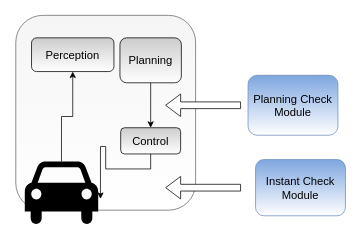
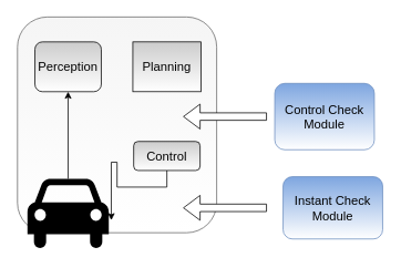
  <mxCell id="0" />
  <mxCell id="1" parent="0" />
  <mxCell id="2" value="" style="rounded=1;whiteSpace=wrap;html=1;fontSize=19;fillColor=#f5f5f5;fontColor=#333333;strokeColor=#666666;gradientColor=#ffffff;" vertex="1" parent="1"><mxGeometry x="20" y="20" width="240" height="260" as="geometry" /></mxCell>
  <mxCell id="3" style="edgeStyle=orthogonalEdgeStyle;rounded=0;orthogonalLoop=1;jettySize=auto;html=1;exitX=0.5;exitY=0;exitDx=0;exitDy=0;exitPerimeter=0;fontSize=19;" edge="1" parent="1" source="4" target="5"><mxGeometry relative="1" as="geometry" /></mxCell>
  <mxCell id="4" value="" style="shape=mxgraph.signs.transportation.car_4;html=1;pointerEvents=1;fillColor=#000000;strokeColor=none;verticalLabelPosition=bottom;verticalAlign=top;align=center;sketch=0;fontSize=19;" vertex="1" parent="1"><mxGeometry x="32" y="215" width="98" height="86" as="geometry" /></mxCell>
- <mxCell id="5" value="&lt;font style=&quot;font-size: 15px&quot;&gt;Perception&lt;/font&gt;" style="rounded=1;whiteSpace=wrap;html=1;fontSize=19;fillColor=#CCCCCC;gradientColor=#ffffff;" vertex="1" parent="1"><mxGeometry x="41" y="50" width="110" height="45" as="geometry" /></mxCell>
- <mxCell id="6" style="edgeStyle=orthogonalEdgeStyle;rounded=0;orthogonalLoop=1;jettySize=auto;html=1;exitX=0.5;exitY=1;exitDx=0;exitDy=0;fontSize=19;" edge="1" parent="1" source="7" target="9"><mxGeometry relative="1" as="geometry" /></mxCell>
- <mxCell id="7" value="&lt;font style=&quot;font-size: 15px&quot;&gt;Planning&lt;/font&gt;" style="rounded=1;whiteSpace=wrap;html=1;fontSize=19;fillColor=#CCCCCC;gradientColor=#ffffff;" vertex="1" parent="1"><mxGeometry x="159" y="50" width="82" height="60" as="geometry" /></mxCell>
+ <mxCell id="5" value="&lt;font style=&quot;font-size: 15px&quot;&gt;Perception&lt;/font&gt;" style="rounded=1;whiteSpace=wrap;html=1;fontSize=19;fillColor=#CCCCCC;gradientColor=#ffffff;" vertex="1" parent="1"><mxGeometry x="41" y="50" width="80" height="60" as="geometry" /></mxCell>
+ <mxCell id="7" value="&lt;font style=&quot;font-size: 15px&quot;&gt;Planning&lt;/font&gt;" style="whiteSpace=wrap;html=1;fontSize=19;fillColor=#CCCCCC;gradientColor=#ffffff;rounded=0;" vertex="1" parent="1"><mxGeometry x="159" y="50" width="82" height="60" as="geometry" /></mxCell>
  <mxCell id="8" style="edgeStyle=orthogonalEdgeStyle;rounded=0;orthogonalLoop=1;jettySize=auto;html=1;exitX=0.5;exitY=1;exitDx=0;exitDy=0;entryX=1.031;entryY=0.581;entryDx=0;entryDy=0;entryPerimeter=0;fontSize=19;" edge="1" parent="1" source="9" target="4"><mxGeometry relative="1" as="geometry" /></mxCell>
  <mxCell id="9" value="&lt;font style=&quot;font-size: 15px&quot;&gt;Control&lt;/font&gt;" style="rounded=1;whiteSpace=wrap;html=1;fontSize=19;fillColor=#CCCCCC;gradientColor=#ffffff;" vertex="1" parent="1"><mxGeometry x="160" y="170" width="80" height="35" as="geometry" /></mxCell>
  <mxCell id="10" style="edgeStyle=orthogonalEdgeStyle;rounded=0;orthogonalLoop=1;jettySize=auto;html=1;exitX=0.5;exitY=1;exitDx=0;exitDy=0;fontSize=19;" edge="1" parent="1" source="9" target="9"><mxGeometry relative="1" as="geometry" /></mxCell>
- <mxCell id="11" value="&lt;div&gt;Planning Check &lt;br&gt;&lt;/div&gt;&lt;div&gt;Module&lt;br&gt;&lt;/div&gt;" style="rounded=1;whiteSpace=wrap;html=1;fontSize=15;fillColor=#7EA6E0;strokeColor=#6c8ebf;gradientColor=#ffffff;" vertex="1" parent="1"><mxGeometry x="330" y="100" width="120" height="80" as="geometry" /></mxCell>
+ <mxCell id="11" value="&lt;div&gt;Control Check &lt;br&gt;&lt;/div&gt;&lt;div&gt;Module&lt;br&gt;&lt;/div&gt;" style="rounded=1;whiteSpace=wrap;html=1;fontSize=15;fillColor=#7EA6E0;strokeColor=#6c8ebf;gradientColor=#ffffff;" vertex="1" parent="1"><mxGeometry x="330" y="100" width="120" height="80" as="geometry" /></mxCell>
  <mxCell id="12" value="&lt;div&gt;Instant Check&lt;/div&gt;&lt;div&gt;Module&lt;br&gt;&lt;/div&gt;" style="rounded=1;whiteSpace=wrap;html=1;fontSize=15;fillColor=#7EA6E0;strokeColor=#6c8ebf;gradientColor=#ffffff;" vertex="1" parent="1"><mxGeometry x="340" y="212.5" width="120" height="75" as="geometry" /></mxCell>
  <mxCell id="13" value="" style="shape=singleArrow;direction=west;whiteSpace=wrap;html=1;fontSize=15;" vertex="1" parent="1"><mxGeometry x="220" y="125" width="100" height="30" as="geometry" /></mxCell>
  <mxCell id="14" value="" style="shape=singleArrow;direction=west;whiteSpace=wrap;html=1;fontSize=15;" vertex="1" parent="1"><mxGeometry x="220" y="235" width="100" height="30" as="geometry" /></mxCell>
